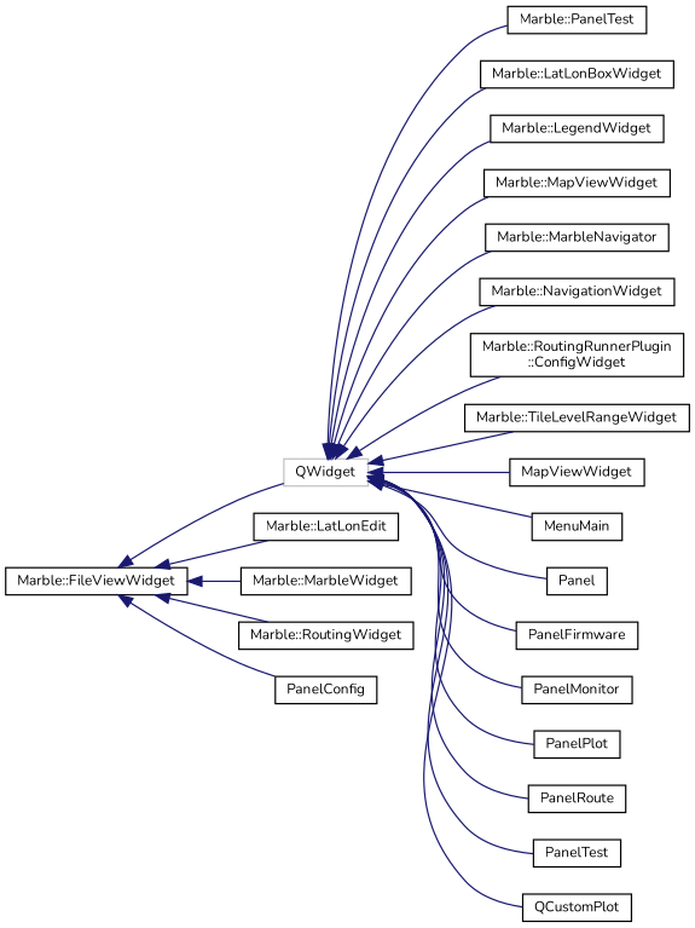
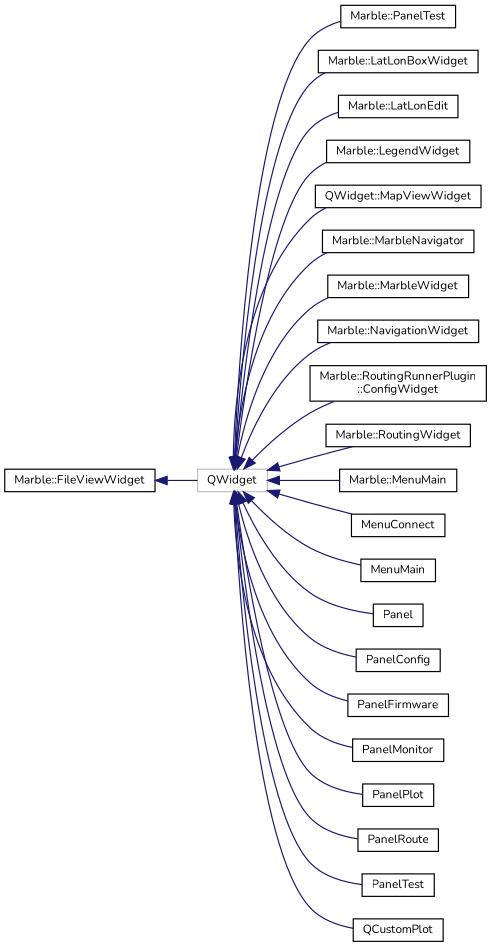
  digraph {
    fontname=Nunito
    rankdir=LR
    node [color=black fillcolor=white fontname=Nunito fontsize=10 shape=record style=filled]
    edge [color=midnightblue dir=back fontname=Nunito fontsize=10 labelfontname=Helvetica labelfontsize=10 style=solid]
    n1 [color=grey75 height=0.2 label=QWidget width=0.4]
    n2 [height=0.2 label="Marble::PanelTest" width=0.4]
    n3 [height=0.2 label="Marble::LatLonBoxWidget" width=0.4]
    n4 [height=0.2 label="Marble::LatLonEdit" width=0.4]
    n5 [height=0.2 label="Marble::LegendWidget" width=0.4]
-   n6 [height=0.2 label="Marble::MapViewWidget" width=0.4]
+   n6 [height=0.2 label="QWidget::MapViewWidget" width=0.4]
    n7 [height=0.2 label="Marble::MarbleNavigator" width=0.4]
    n8 [height=0.2 label="Marble::MarbleWidget" width=0.4]
    n9 [height=0.2 label="Marble::NavigationWidget" width=0.4]
    n10 [height=0.2 label="Marble::RoutingRunnerPlugin\l::ConfigWidget" width=0.4]
    n11 [height=0.2 label="Marble::RoutingWidget" width=0.4]
-   n12 [height=0.2 label="Marble::TileLevelRangeWidget" width=0.4]
-   n13 [height=0.2 label=MapViewWidget width=0.4]
+   n12 [height=0.2 label="Marble::MenuMain" width=0.4]
+   n13 [height=0.2 label=MenuConnect width=0.4]
    n14 [height=0.2 label=MenuMain width=0.4]
    n15 [height=0.2 label=Panel width=0.4]
    n16 [height=0.2 label=PanelConfig width=0.4]
    n17 [height=0.2 label=PanelFirmware width=0.4]
    n18 [height=0.2 label=PanelMonitor width=0.4]
    n19 [height=0.2 label=PanelPlot width=0.4]
    n20 [height=0.2 label=PanelRoute width=0.4]
    n21 [height=0.2 label=PanelTest width=0.4]
    n22 [height=0.2 label=QCustomPlot width=0.4]
    n23 [height=0.2 label="Marble::FileViewWidget" width=0.4]
    n1 -> n2
    n1 -> n3
-   n23 -> n4
+   n1 -> n4
    n1 -> n5
    n1 -> n6
    n1 -> n7
-   n23 -> n8
+   n1 -> n8
    n1 -> n9
    n1 -> n10
-   n23 -> n11
+   n1 -> n11
    n1 -> n12
    n1 -> n13
    n1 -> n14
    n1 -> n15
-   n23 -> n16
+   n1 -> n16
    n1 -> n17
    n1 -> n18
    n1 -> n19
    n1 -> n20
    n1 -> n21
    n1 -> n22
    n23 -> n1
  }
